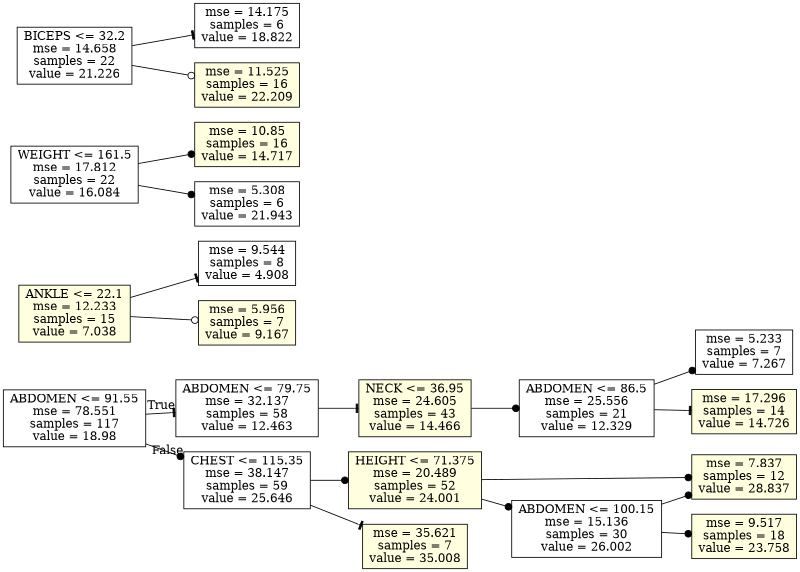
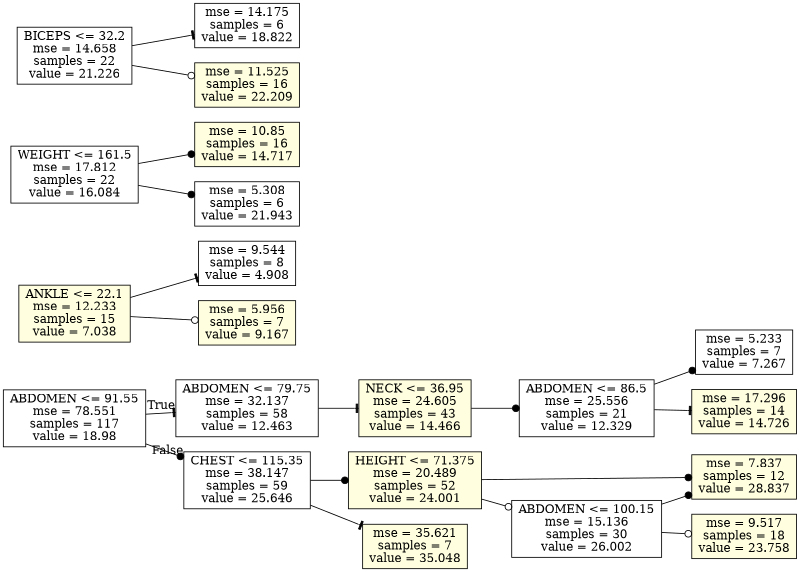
  digraph {
    rankdir=LR
    node [color=black fillcolor=white shape=box style=filled]
    edge [arrowhead=dot]
    n1 [label="ABDOMEN <= 91.55\nmse = 78.551\nsamples = 117\nvalue = 18.98"]
    n2 [label="ABDOMEN <= 79.75\nmse = 32.137\nsamples = 58\nvalue = 12.463"]
    n3 [label="CHEST <= 115.35\nmse = 38.147\nsamples = 59\nvalue = 25.646"]
    n4 [fillcolor=lightyellow label="NECK <= 36.95\nmse = 24.605\nsamples = 43\nvalue = 14.466"]
    n5 [fillcolor=lightyellow label="HEIGHT <= 71.375\nmse = 20.489\nsamples = 52\nvalue = 24.001"]
-   n6 [fillcolor=lightyellow label="mse = 35.621\nsamples = 7\nvalue = 35.008"]
+   n6 [fillcolor=lightyellow label="mse = 35.621\nsamples = 7\nvalue = 35.048"]
    n7 [fillcolor=lightyellow label="ANKLE <= 22.1\nmse = 12.233\nsamples = 15\nvalue = 7.038"]
    n8 [label="mse = 9.544\nsamples = 8\nvalue = 4.908"]
    n9 [fillcolor=lightyellow label="mse = 5.956\nsamples = 7\nvalue = 9.167"]
    n10 [label="ABDOMEN <= 86.5\nmse = 25.556\nsamples = 21\nvalue = 12.329"]
    n11 [label="WEIGHT <= 161.5\nmse = 17.812\nsamples = 22\nvalue = 16.084"]
    n12 [fillcolor=lightyellow label="mse = 10.85\nsamples = 16\nvalue = 14.717"]
    n13 [label="mse = 5.308\nsamples = 6\nvalue = 21.943"]
    n14 [label="mse = 5.233\nsamples = 7\nvalue = 7.267"]
    n15 [fillcolor=lightyellow label="mse = 17.296\nsamples = 14\nvalue = 14.726"]
    n16 [label="ABDOMEN <= 100.15\nmse = 15.136\nsamples = 30\nvalue = 26.002"]
    n17 [fillcolor=lightyellow label="mse = 7.837\nsamples = 12\nvalue = 28.837"]
    n18 [fillcolor=lightyellow label="mse = 9.517\nsamples = 18\nvalue = 23.758"]
    n19 [label="BICEPS <= 32.2\nmse = 14.658\nsamples = 22\nvalue = 21.226"]
    n20 [label="mse = 14.175\nsamples = 6\nvalue = 18.822"]
    n21 [fillcolor=lightyellow label="mse = 11.525\nsamples = 16\nvalue = 22.209"]
    n1 -> n2 [arrowhead=tee headlabel=True labelangle=45 labeldistance=2.5]
    n1 -> n3 [headlabel=False labelangle=-45 labeldistance=2.5]
    n2 -> n4 [arrowhead=tee]
    n3 -> n5
    n3 -> n6 [arrowhead=tee]
    n4 -> n10
-   n5 -> n16
+   n5 -> n16 [arrowhead=odot]
    n5 -> n17
    n7 -> n8 [arrowhead=tee]
    n7 -> n9 [arrowhead=odot]
    n10 -> n14
    n10 -> n15 [arrowhead=tee]
    n11 -> n12
    n11 -> n13
    n16 -> n17
-   n16 -> n18
+   n16 -> n18 [arrowhead=odot]
    n19 -> n20 [arrowhead=tee]
    n19 -> n21 [arrowhead=odot]
  }
